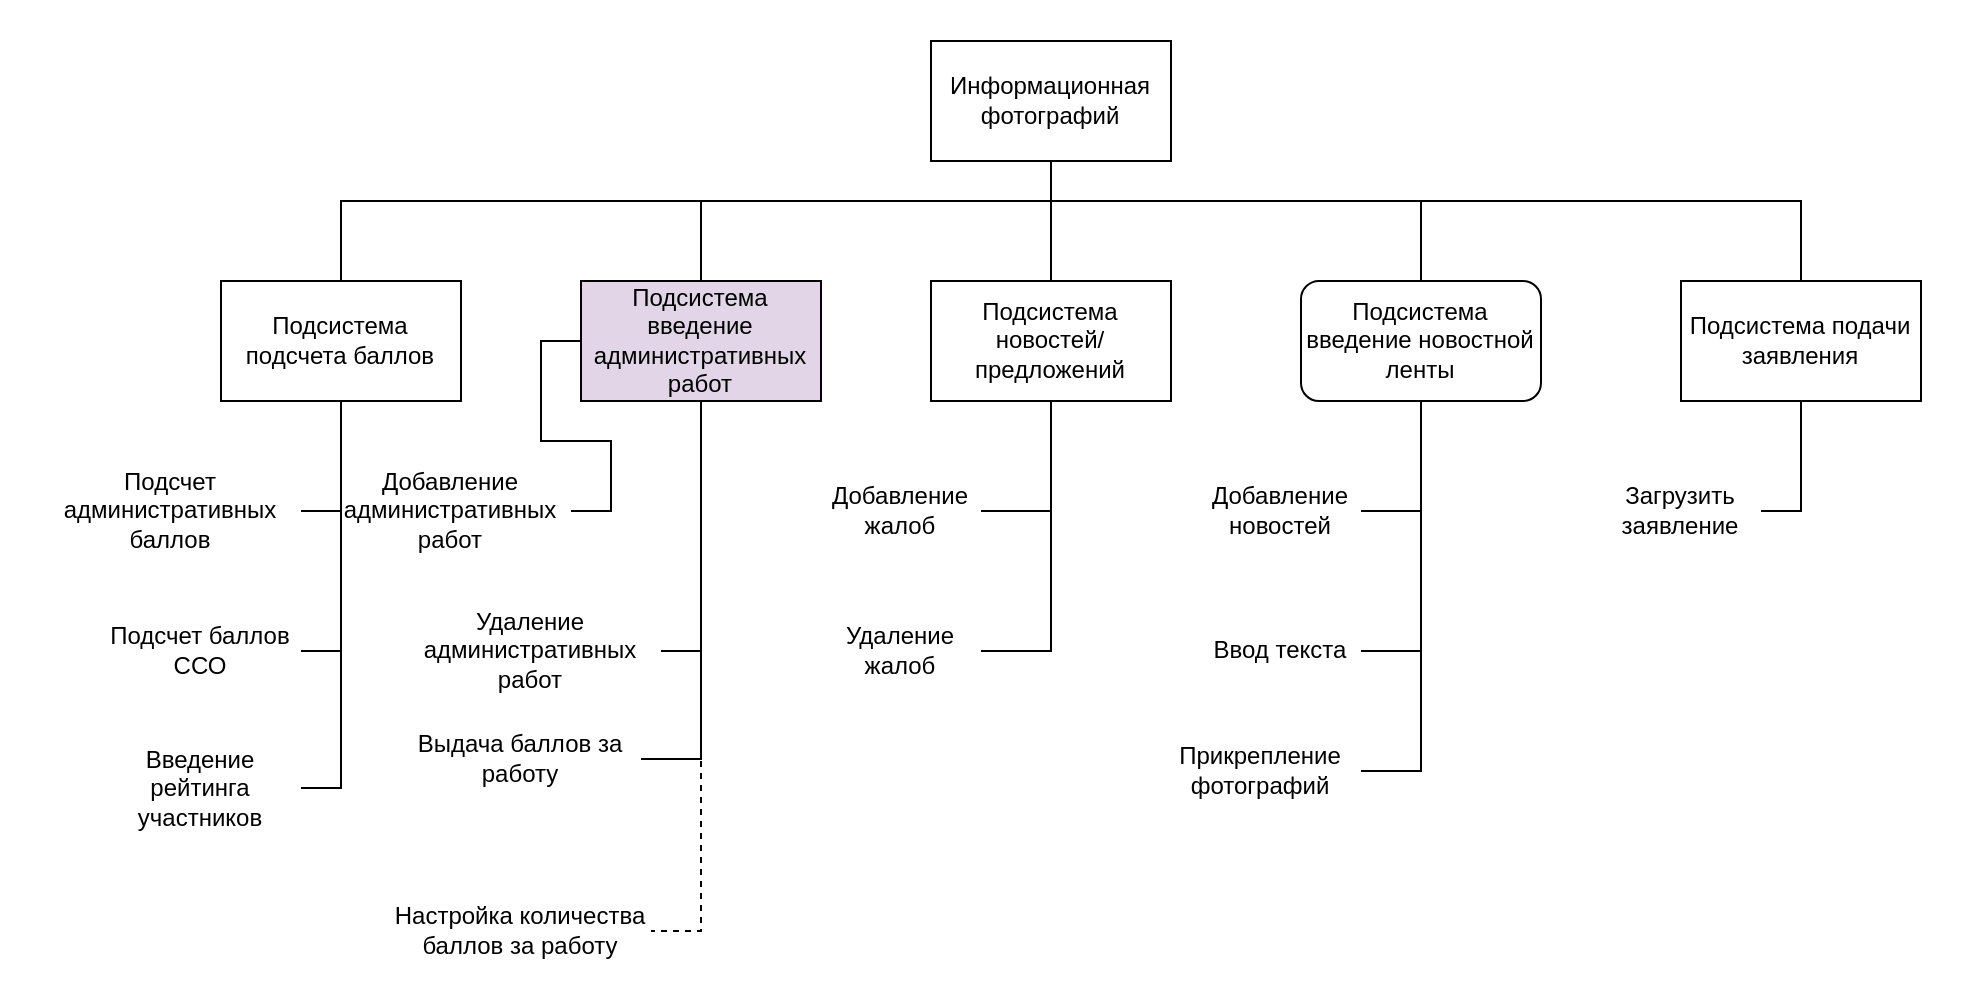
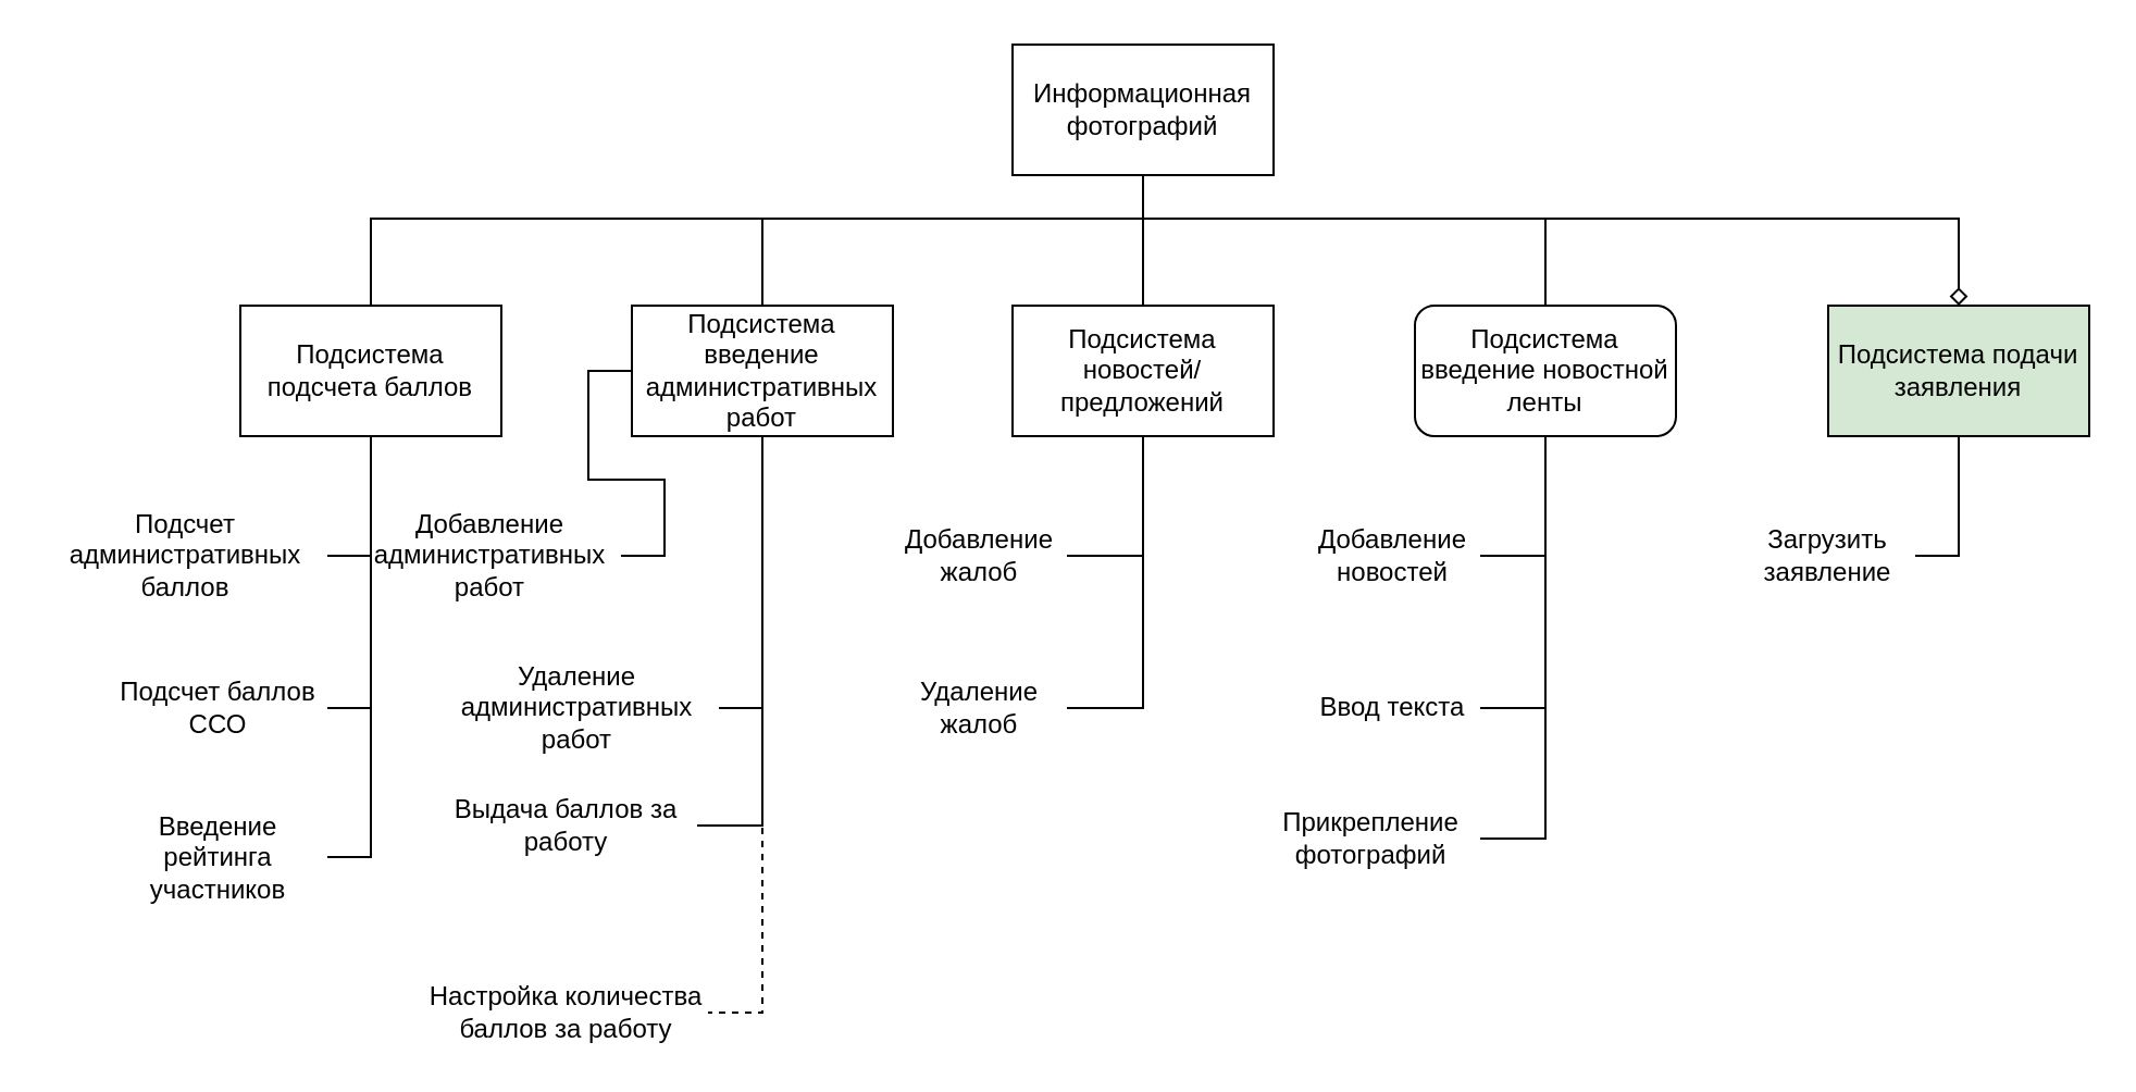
  <mxCell id="0" />
  <mxCell id="1" parent="0" />
  <mxCell id="2" style="edgeStyle=orthogonalEdgeStyle;rounded=0;orthogonalLoop=1;jettySize=auto;html=1;entryX=0.5;entryY=0;entryDx=0;entryDy=0;endArrow=none;endFill=0;" edge="1" parent="1" source="7" target="11"><mxGeometry relative="1" as="geometry"><Array as="points"><mxPoint x="525" y="100" /><mxPoint x="170" y="100" /></Array></mxGeometry></mxCell>
  <mxCell id="3" style="edgeStyle=orthogonalEdgeStyle;rounded=0;orthogonalLoop=1;jettySize=auto;html=1;entryX=0.5;entryY=0;entryDx=0;entryDy=0;endArrow=none;endFill=0;" edge="1" parent="1" source="7" target="16"><mxGeometry relative="1" as="geometry"><Array as="points"><mxPoint x="525" y="100" /><mxPoint x="350" y="100" /></Array></mxGeometry></mxCell>
  <mxCell id="4" style="edgeStyle=orthogonalEdgeStyle;rounded=0;orthogonalLoop=1;jettySize=auto;html=1;entryX=0.5;entryY=0;entryDx=0;entryDy=0;endArrow=none;endFill=0;" edge="1" parent="1" source="7" target="19"><mxGeometry relative="1" as="geometry"><Array as="points"><mxPoint x="525" y="120" /><mxPoint x="525" y="120" /></Array></mxGeometry></mxCell>
  <mxCell id="5" style="edgeStyle=orthogonalEdgeStyle;rounded=0;orthogonalLoop=1;jettySize=auto;html=1;entryX=0.5;entryY=0;entryDx=0;entryDy=0;endArrow=none;endFill=0;" edge="1" parent="1" source="7" target="23"><mxGeometry relative="1" as="geometry"><Array as="points"><mxPoint x="525" y="100" /><mxPoint x="710" y="100" /></Array></mxGeometry></mxCell>
- <mxCell id="6" style="edgeStyle=orthogonalEdgeStyle;rounded=0;orthogonalLoop=1;jettySize=auto;html=1;entryX=0.5;entryY=0;entryDx=0;entryDy=0;endArrow=none;endFill=0;" edge="1" parent="1" source="7" target="37"><mxGeometry relative="1" as="geometry"><Array as="points"><mxPoint x="525" y="100" /><mxPoint x="900" y="100" /></Array></mxGeometry></mxCell>
+ <mxCell id="6" style="edgeStyle=orthogonalEdgeStyle;rounded=0;orthogonalLoop=1;jettySize=auto;html=1;entryX=0.5;entryY=0;entryDx=0;entryDy=0;endArrow=diamond;endFill=0;" edge="1" parent="1" source="7" target="37"><mxGeometry relative="1" as="geometry"><Array as="points"><mxPoint x="525" y="100" /><mxPoint x="900" y="100" /></Array></mxGeometry></mxCell>
  <mxCell id="7" value="Информационная фотографий" style="rounded=0;whiteSpace=wrap;html=1;" vertex="1" parent="1"><mxGeometry x="465" y="20" width="120" height="60" as="geometry" /></mxCell>
  <mxCell id="8" style="edgeStyle=orthogonalEdgeStyle;rounded=0;orthogonalLoop=1;jettySize=auto;html=1;entryX=1;entryY=0.5;entryDx=0;entryDy=0;endArrow=none;endFill=0;" edge="1" parent="1" source="11" target="24"><mxGeometry relative="1" as="geometry" /></mxCell>
  <mxCell id="9" style="edgeStyle=orthogonalEdgeStyle;rounded=0;orthogonalLoop=1;jettySize=auto;html=1;entryX=1;entryY=0.5;entryDx=0;entryDy=0;endArrow=none;endFill=0;" edge="1" parent="1" source="11" target="25"><mxGeometry relative="1" as="geometry" /></mxCell>
  <mxCell id="10" style="edgeStyle=orthogonalEdgeStyle;rounded=0;orthogonalLoop=1;jettySize=auto;html=1;entryX=1;entryY=0.5;entryDx=0;entryDy=0;endArrow=none;endFill=0;" edge="1" parent="1" source="11" target="26"><mxGeometry relative="1" as="geometry" /></mxCell>
  <mxCell id="11" value="Подсистема подсчета баллов" style="rounded=0;whiteSpace=wrap;html=1;" vertex="1" parent="1"><mxGeometry x="110" y="140" width="120" height="60" as="geometry" /></mxCell>
  <mxCell id="12" style="edgeStyle=orthogonalEdgeStyle;rounded=0;orthogonalLoop=1;jettySize=auto;html=1;entryX=1;entryY=0.5;entryDx=0;entryDy=0;endArrow=none;endFill=0;" edge="1" parent="1" source="16" target="27"><mxGeometry relative="1" as="geometry" /></mxCell>
  <mxCell id="13" style="edgeStyle=orthogonalEdgeStyle;rounded=0;orthogonalLoop=1;jettySize=auto;html=1;entryX=1;entryY=0.5;entryDx=0;entryDy=0;endArrow=none;endFill=0;" edge="1" parent="1" source="16" target="30"><mxGeometry relative="1" as="geometry" /></mxCell>
  <mxCell id="14" style="edgeStyle=orthogonalEdgeStyle;rounded=0;orthogonalLoop=1;jettySize=auto;html=1;entryX=1;entryY=0.5;entryDx=0;entryDy=0;endArrow=none;endFill=0;" edge="1" parent="1" source="16" target="28"><mxGeometry relative="1" as="geometry" /></mxCell>
  <mxCell id="15" style="edgeStyle=orthogonalEdgeStyle;rounded=0;orthogonalLoop=1;jettySize=auto;html=1;entryX=1;entryY=0.5;entryDx=0;entryDy=0;endArrow=none;endFill=0;dashed=1;" edge="1" parent="1" source="16" target="29"><mxGeometry relative="1" as="geometry" /></mxCell>
- <mxCell id="16" value="Подсистема введение административных работ" style="rounded=0;whiteSpace=wrap;html=1;fillColor=#e1d5e7;" vertex="1" parent="1"><mxGeometry x="290" y="140" width="120" height="60" as="geometry" /></mxCell>
+ <mxCell id="16" value="Подсистема введение административных работ" style="rounded=0;whiteSpace=wrap;html=1;" vertex="1" parent="1"><mxGeometry x="290" y="140" width="120" height="60" as="geometry" /></mxCell>
  <mxCell id="17" style="edgeStyle=orthogonalEdgeStyle;rounded=0;orthogonalLoop=1;jettySize=auto;html=1;entryX=1;entryY=0.5;entryDx=0;entryDy=0;endArrow=none;endFill=0;" edge="1" parent="1" source="19" target="31"><mxGeometry relative="1" as="geometry" /></mxCell>
  <mxCell id="18" style="edgeStyle=orthogonalEdgeStyle;rounded=0;orthogonalLoop=1;jettySize=auto;html=1;entryX=1;entryY=0.5;entryDx=0;entryDy=0;endArrow=none;endFill=0;" edge="1" parent="1" source="19" target="32"><mxGeometry relative="1" as="geometry" /></mxCell>
  <mxCell id="19" value="Подсистема новостей/предложений" style="rounded=0;whiteSpace=wrap;html=1;" vertex="1" parent="1"><mxGeometry x="465" y="140" width="120" height="60" as="geometry" /></mxCell>
  <mxCell id="20" style="edgeStyle=orthogonalEdgeStyle;rounded=0;orthogonalLoop=1;jettySize=auto;html=1;entryX=1;entryY=0.5;entryDx=0;entryDy=0;endArrow=none;endFill=0;" edge="1" parent="1" source="23" target="33"><mxGeometry relative="1" as="geometry" /></mxCell>
  <mxCell id="21" style="edgeStyle=orthogonalEdgeStyle;rounded=0;orthogonalLoop=1;jettySize=auto;html=1;entryX=1;entryY=0.5;entryDx=0;entryDy=0;endArrow=none;endFill=0;" edge="1" parent="1" source="23" target="34"><mxGeometry relative="1" as="geometry" /></mxCell>
  <mxCell id="22" style="edgeStyle=orthogonalEdgeStyle;rounded=0;orthogonalLoop=1;jettySize=auto;html=1;entryX=1;entryY=0.5;entryDx=0;entryDy=0;endArrow=none;endFill=0;" edge="1" parent="1" source="23" target="35"><mxGeometry relative="1" as="geometry" /></mxCell>
  <mxCell id="23" value="Подсистема введение новостной ленты" style="whiteSpace=wrap;html=1;rounded=1;" vertex="1" parent="1"><mxGeometry x="650" y="140" width="120" height="60" as="geometry" /></mxCell>
  <mxCell id="24" value="Подсчет административных баллов" style="text;html=1;align=center;verticalAlign=middle;whiteSpace=wrap;rounded=0;" vertex="1" parent="1"><mxGeometry x="20" y="240" width="130" height="30" as="geometry" /></mxCell>
  <mxCell id="25" value="Подсчет баллов ССО" style="text;html=1;align=center;verticalAlign=middle;whiteSpace=wrap;rounded=0;" vertex="1" parent="1"><mxGeometry x="50" y="310" width="100" height="30" as="geometry" /></mxCell>
  <mxCell id="26" value="Введение рейтинга участников" style="text;html=1;align=center;verticalAlign=middle;whiteSpace=wrap;rounded=0;" vertex="1" parent="1"><mxGeometry x="50" y="378.5" width="100" height="30" as="geometry" /></mxCell>
  <mxCell id="27" value="Добавление административных работ" style="text;html=1;align=center;verticalAlign=middle;whiteSpace=wrap;rounded=0;" vertex="1" parent="1"><mxGeometry x="165" y="240" width="120" height="30" as="geometry" /></mxCell>
  <mxCell id="28" value="Выдача баллов за работу" style="text;html=1;align=center;verticalAlign=middle;whiteSpace=wrap;rounded=0;" vertex="1" parent="1"><mxGeometry x="200" y="364" width="120" height="30" as="geometry" /></mxCell>
  <mxCell id="29" value="Настройка количества баллов за работу" style="text;html=1;align=center;verticalAlign=middle;whiteSpace=wrap;rounded=0;" vertex="1" parent="1"><mxGeometry x="195" y="450" width="130" height="30" as="geometry" /></mxCell>
  <mxCell id="30" value="Удаление административных работ" style="text;html=1;align=center;verticalAlign=middle;whiteSpace=wrap;rounded=0;" vertex="1" parent="1"><mxGeometry x="200" y="310" width="130" height="30" as="geometry" /></mxCell>
  <mxCell id="31" value="Добавление жалоб" style="text;html=1;align=center;verticalAlign=middle;whiteSpace=wrap;rounded=0;" vertex="1" parent="1"><mxGeometry x="410" y="240" width="80" height="30" as="geometry" /></mxCell>
  <mxCell id="32" value="Удаление жалоб" style="text;html=1;align=center;verticalAlign=middle;whiteSpace=wrap;rounded=0;" vertex="1" parent="1"><mxGeometry x="410" y="310" width="80" height="30" as="geometry" /></mxCell>
  <mxCell id="33" value="Добавление новостей" style="text;html=1;align=center;verticalAlign=middle;whiteSpace=wrap;rounded=0;" vertex="1" parent="1"><mxGeometry x="600" y="240" width="80" height="30" as="geometry" /></mxCell>
  <mxCell id="34" value="Ввод текста" style="text;html=1;align=center;verticalAlign=middle;whiteSpace=wrap;rounded=0;" vertex="1" parent="1"><mxGeometry x="600" y="310" width="80" height="30" as="geometry" /></mxCell>
  <mxCell id="35" value="Прикрепление фотографий" style="text;html=1;align=center;verticalAlign=middle;whiteSpace=wrap;rounded=0;" vertex="1" parent="1"><mxGeometry x="580" y="370" width="100" height="30" as="geometry" /></mxCell>
  <mxCell id="36" style="edgeStyle=orthogonalEdgeStyle;rounded=0;orthogonalLoop=1;jettySize=auto;html=1;entryX=1;entryY=0.5;entryDx=0;entryDy=0;endArrow=none;endFill=0;" edge="1" parent="1" source="37" target="38"><mxGeometry relative="1" as="geometry" /></mxCell>
- <mxCell id="37" value="Подсистема подачи заявления" style="rounded=0;whiteSpace=wrap;html=1;" vertex="1" parent="1"><mxGeometry x="840" y="140" width="120" height="60" as="geometry" /></mxCell>
+ <mxCell id="37" value="Подсистема подачи заявления" style="rounded=0;whiteSpace=wrap;html=1;fillColor=#d5e8d4;" vertex="1" parent="1"><mxGeometry x="840" y="140" width="120" height="60" as="geometry" /></mxCell>
  <mxCell id="38" value="Загрузить заявление" style="text;html=1;align=center;verticalAlign=middle;whiteSpace=wrap;rounded=0;" vertex="1" parent="1"><mxGeometry x="800" y="240" width="80" height="30" as="geometry" /></mxCell>
